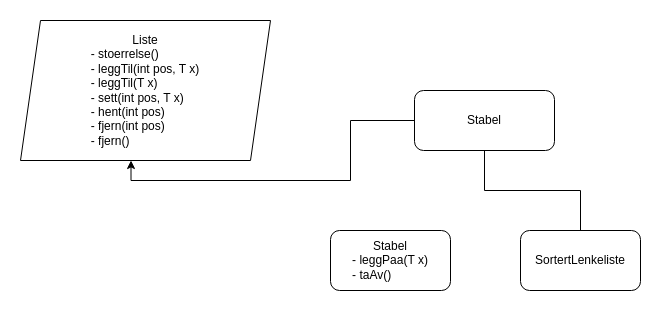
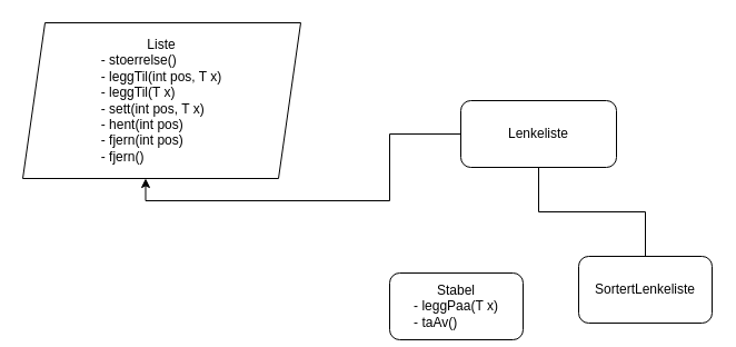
  <mxCell id="0" />
  <mxCell id="1" parent="0" />
  <mxCell id="2" style="edgeStyle=orthogonalEdgeStyle;rounded=0;orthogonalLoop=1;jettySize=auto;html=1;entryX=0.442;entryY=1;entryDx=0;entryDy=0;entryPerimeter=0;" edge="1" parent="1" source="3" target="5"><mxGeometry relative="1" as="geometry"><Array as="points"><mxPoint x="350" y="120" /><mxPoint x="350" y="180" /><mxPoint x="131" y="180" /></Array></mxGeometry></mxCell>
- <mxCell id="3" value="Stabel&lt;br&gt;&lt;div style=&quot;text-align: left&quot;&gt;&lt;/div&gt;" style="rounded=1;whiteSpace=wrap;html=1;align=center;" vertex="1" parent="1"><mxGeometry x="414" y="90" width="140" height="60" as="geometry" /></mxCell>
- <mxCell id="4" value="Stabel&lt;br&gt;&lt;div style=&quot;text-align: left&quot;&gt;- leggPaa(T x)&lt;/div&gt;&lt;div style=&quot;text-align: left&quot;&gt;- taAv()&lt;/div&gt;" style="rounded=1;whiteSpace=wrap;html=1;" vertex="1" parent="1"><mxGeometry x="330" y="230" width="120" height="60" as="geometry" /></mxCell>
+ <mxCell id="3" value="Lenkeliste&lt;br&gt;&lt;div style=&quot;text-align: left&quot;&gt;&lt;/div&gt;" style="rounded=1;whiteSpace=wrap;html=1;align=center;" vertex="1" parent="1"><mxGeometry x="414" y="90" width="140" height="60" as="geometry" /></mxCell>
+ <mxCell id="4" value="Stabel&lt;br&gt;&lt;div style=&quot;text-align: left&quot;&gt;- leggPaa(T x)&lt;/div&gt;&lt;div style=&quot;text-align: left&quot;&gt;- taAv()&lt;/div&gt;" style="rounded=1;whiteSpace=wrap;html=1;" vertex="1" parent="1"><mxGeometry x="350" y="245" width="120" height="60" as="geometry" /></mxCell>
  <mxCell id="5" value="Liste&lt;br&gt;&lt;div style=&quot;text-align: left&quot;&gt;- stoerrelse()&lt;/div&gt;&lt;div style=&quot;text-align: left&quot;&gt;- leggTil(int pos, T x)&lt;/div&gt;&lt;div&gt;&lt;div style=&quot;text-align: left&quot;&gt;- leggTil(T x)&lt;/div&gt;&lt;div style=&quot;text-align: left&quot;&gt;- sett(int pos, T x)&lt;/div&gt;&lt;div style=&quot;text-align: left&quot;&gt;- hent(int pos)&lt;/div&gt;&lt;/div&gt;&lt;div style=&quot;text-align: left&quot;&gt;- fjern(int pos)&lt;/div&gt;&lt;div style=&quot;text-align: left&quot;&gt;- fjern()&lt;/div&gt;" style="shape=parallelogram;perimeter=parallelogramPerimeter;whiteSpace=wrap;html=1;fixedSize=1;" vertex="1" parent="1"><mxGeometry x="20" y="20" width="250" height="140" as="geometry" /></mxCell>
  <mxCell id="6" style="edgeStyle=orthogonalEdgeStyle;rounded=0;orthogonalLoop=1;jettySize=auto;html=1;endArrow=none;endFill=0;entryX=0.5;entryY=1;entryDx=0;entryDy=0;" edge="1" parent="1" source="7" target="3"><mxGeometry relative="1" as="geometry"><mxPoint x="480" y="220" as="targetPoint" /><Array as="points"><mxPoint x="580" y="190" /><mxPoint x="484" y="190" /></Array></mxGeometry></mxCell>
  <mxCell id="7" value="SortertLenkeliste" style="rounded=1;whiteSpace=wrap;html=1;" vertex="1" parent="1"><mxGeometry x="520" y="230" width="120" height="60" as="geometry" /></mxCell>
